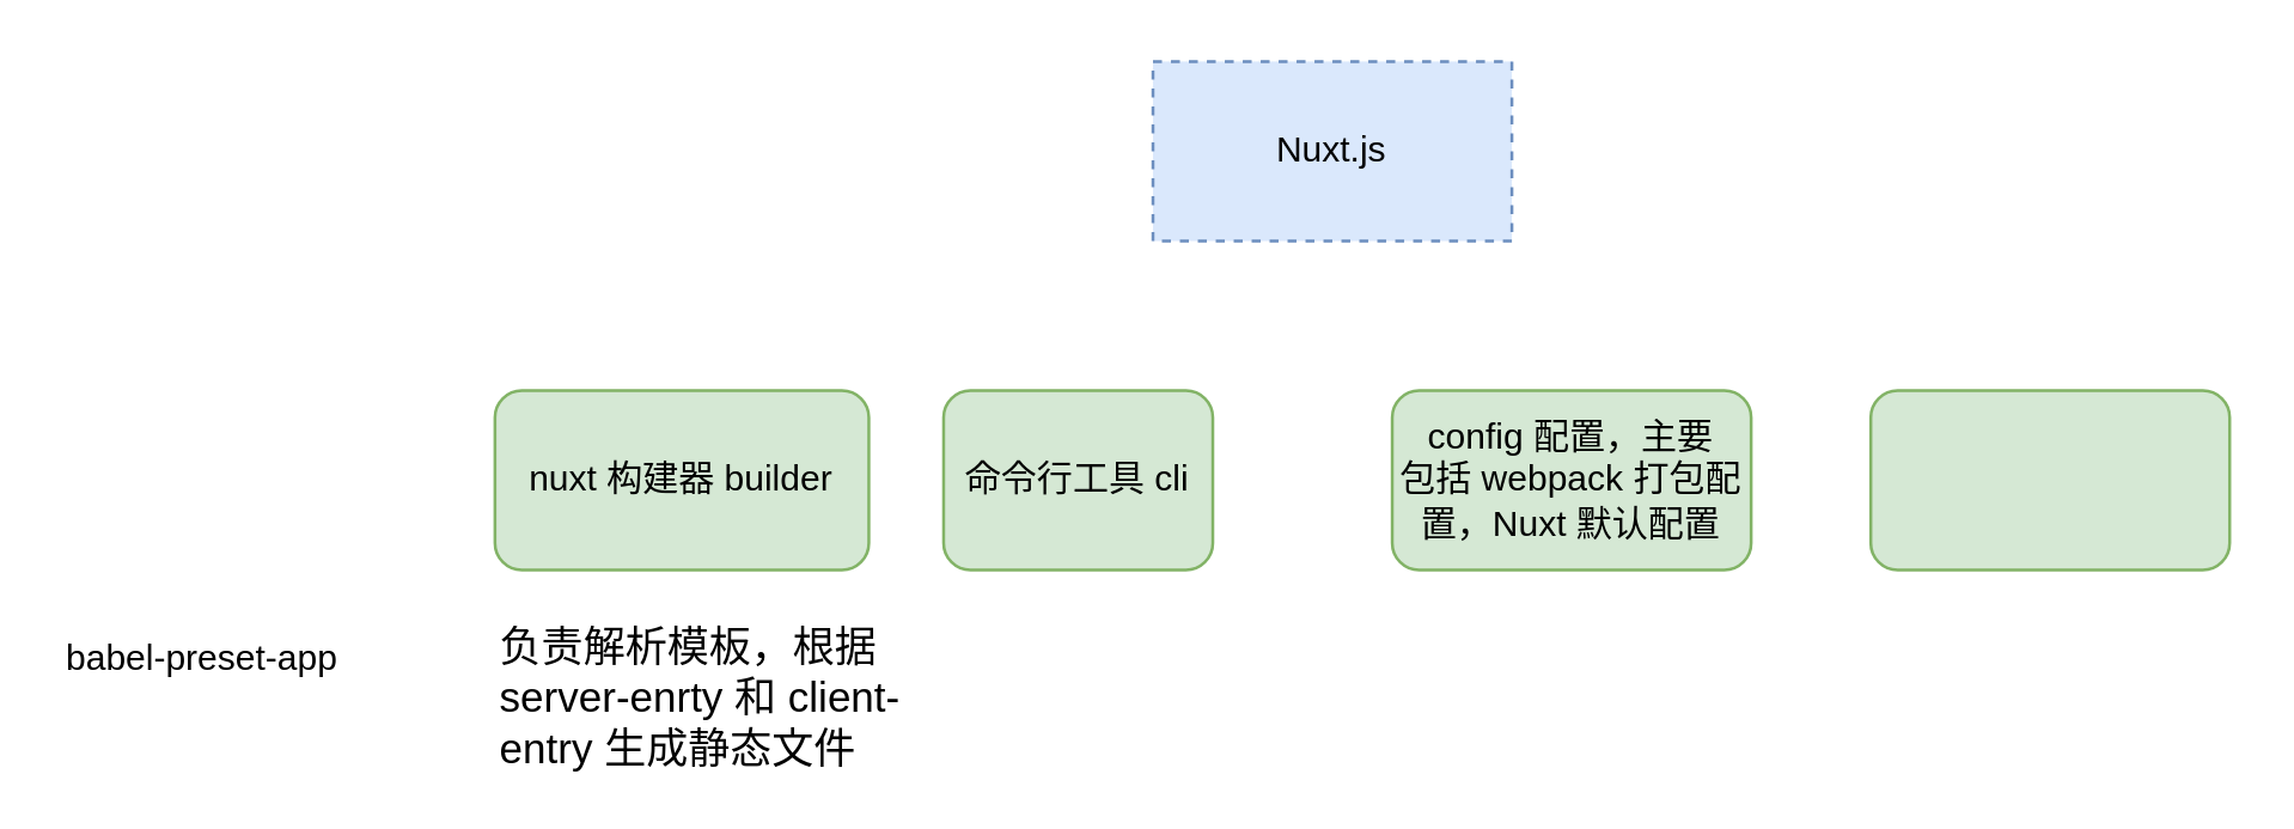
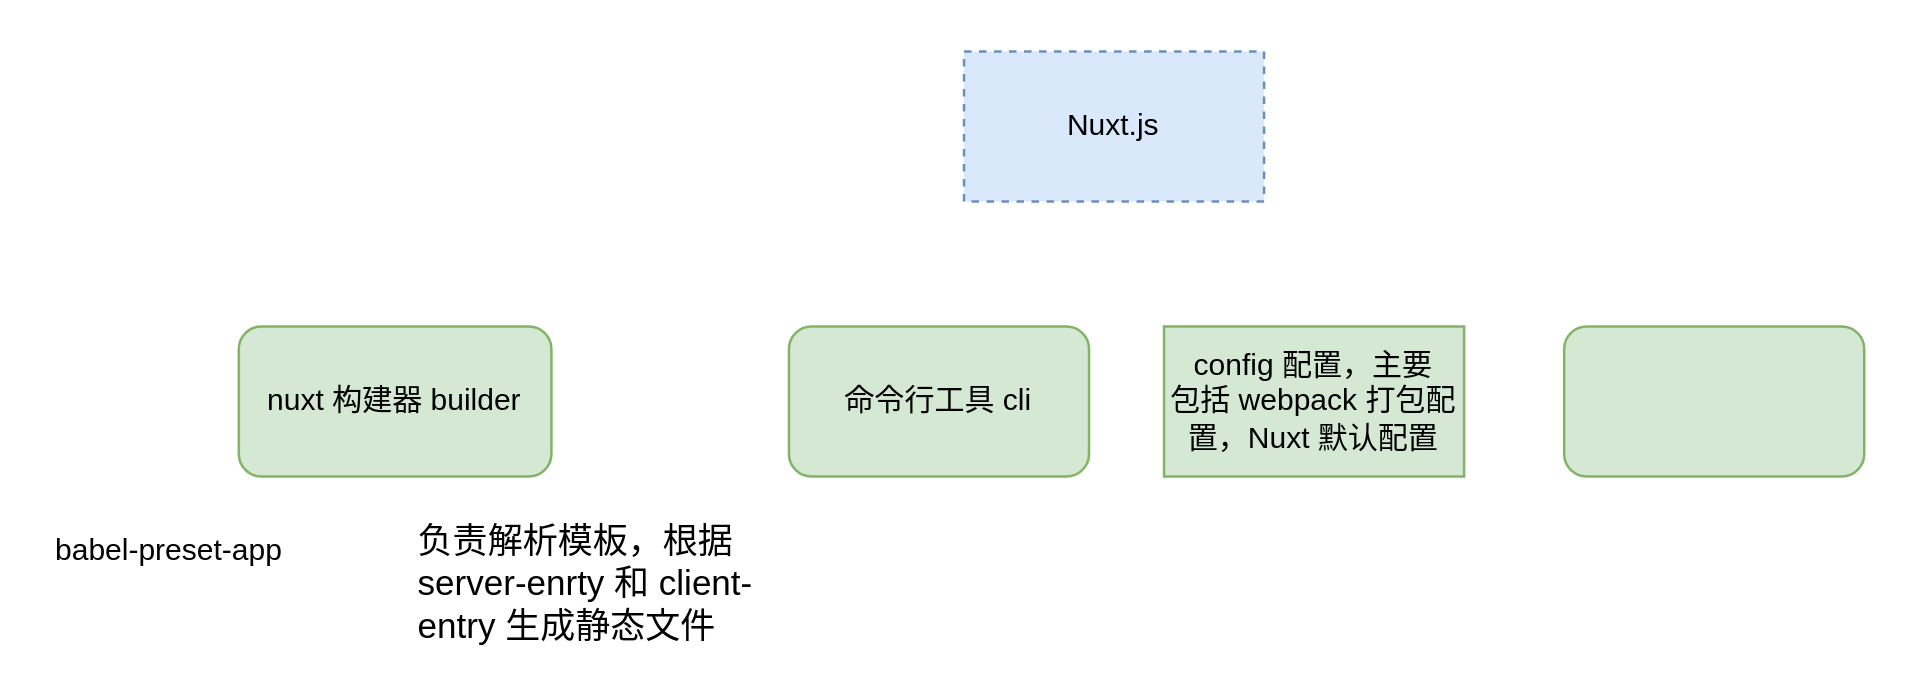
  <mxCell id="0" />
  <mxCell id="1" parent="0" />
  <mxCell id="2" value="Nuxt.js" style="rounded=0;whiteSpace=wrap;html=1;fillColor=#dae8fc;strokeColor=#6c8ebf;dashed=1;" vertex="1" parent="1"><mxGeometry x="385" y="20" width="120" height="60" as="geometry" /></mxCell>
  <mxCell id="3" value="babel-preset-app" style="text;html=1;resizable=0;points=[];autosize=1;align=left;verticalAlign=top;spacingTop=-4;" vertex="1" parent="1"><mxGeometry x="20" y="210" width="110" height="20" as="geometry" /></mxCell>
  <mxCell id="4" value="&lt;font style=&quot;font-size: 14px&quot;&gt;负责解析模板，根据&amp;nbsp;&lt;br&gt;server-enrty 和 client-&lt;br&gt;entry 生成静态文件&lt;/font&gt;" style="text;html=1;resizable=0;points=[];autosize=1;align=left;verticalAlign=top;spacingTop=-4;" vertex="1" parent="1"><mxGeometry x="165" y="205" width="150" height="50" as="geometry" /></mxCell>
- <mxCell id="5" value="命令行工具 cli" style="rounded=1;whiteSpace=wrap;html=1;fillColor=#d5e8d4;strokeColor=#82b366;" vertex="1" parent="1"><mxGeometry x="315" y="130" width="90" height="60" as="geometry" /></mxCell>
- <mxCell id="6" value="&lt;span style=&quot;white-space: normal&quot;&gt;nuxt 构建器 builder&lt;/span&gt;" style="rounded=1;whiteSpace=wrap;html=1;fillColor=#d5e8d4;strokeColor=#82b366;" vertex="1" parent="1"><mxGeometry x="165" y="130" width="125" height="60" as="geometry" /></mxCell>
- <mxCell id="7" value="config 配置，主要&lt;br&gt;包括 webpack 打包配置，Nuxt 默认配置" style="rounded=1;whiteSpace=wrap;html=1;fillColor=#d5e8d4;strokeColor=#82b366;" vertex="1" parent="1"><mxGeometry x="465" y="130" width="120" height="60" as="geometry" /></mxCell>
+ <mxCell id="5" value="命令行工具 cli" style="rounded=1;whiteSpace=wrap;html=1;fillColor=#d5e8d4;strokeColor=#82b366;" vertex="1" parent="1"><mxGeometry x="315" y="130" width="120" height="60" as="geometry" /></mxCell>
+ <mxCell id="6" value="&lt;span style=&quot;white-space: normal&quot;&gt;nuxt 构建器 builder&lt;/span&gt;" style="rounded=1;whiteSpace=wrap;html=1;fillColor=#d5e8d4;strokeColor=#82b366;" vertex="1" parent="1"><mxGeometry x="95" y="130" width="125" height="60" as="geometry" /></mxCell>
+ <mxCell id="7" value="config 配置，主要&lt;br&gt;包括 webpack 打包配置，Nuxt 默认配置" style="whiteSpace=wrap;html=1;fillColor=#d5e8d4;strokeColor=#82b366;rounded=0;" vertex="1" parent="1"><mxGeometry x="465" y="130" width="120" height="60" as="geometry" /></mxCell>
  <mxCell id="8" value="" style="rounded=1;whiteSpace=wrap;html=1;fillColor=#d5e8d4;strokeColor=#82b366;" vertex="1" parent="1"><mxGeometry x="625" y="130" width="120" height="60" as="geometry" /></mxCell>
